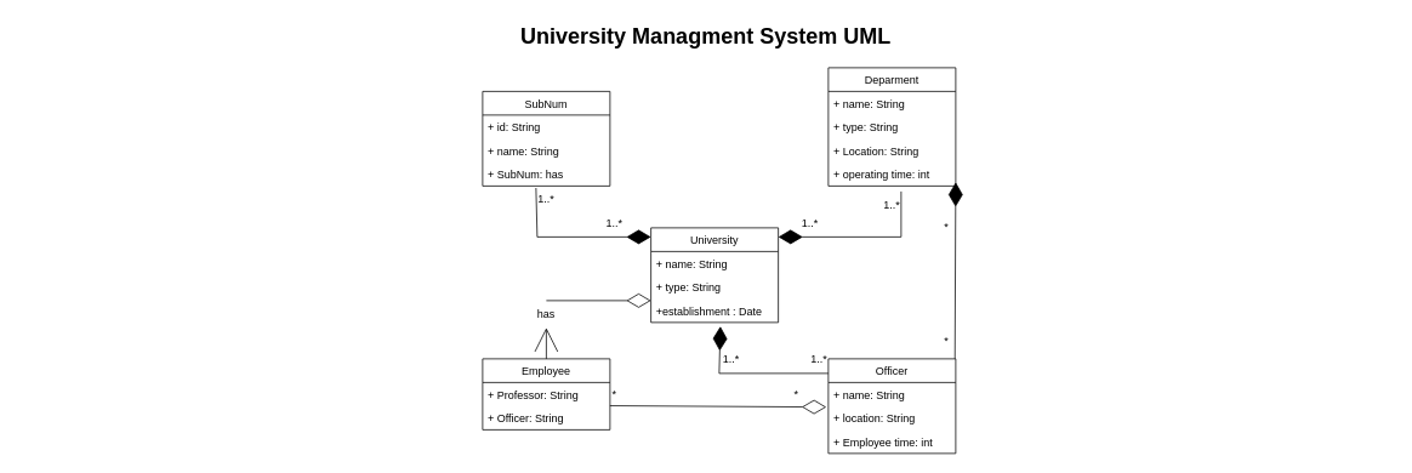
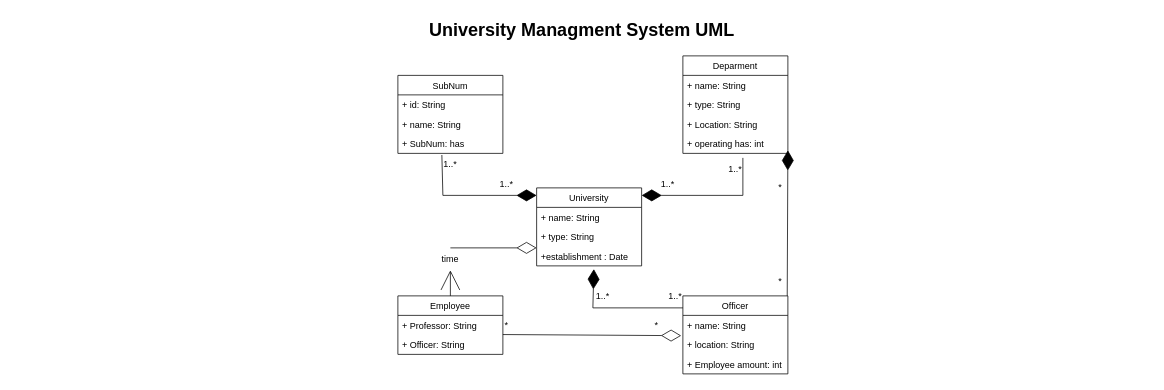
  <mxCell id="0" style=";html=1;" />
  <mxCell id="1" style=";html=1;" parent="0" />
  <mxCell id="2" value="University Managment System UML" style="text;strokeColor=none;fillColor=none;html=1;fontSize=24;fontStyle=1;verticalAlign=middle;align=center;" parent="1" vertex="1"><mxGeometry x="20" y="20" width="1510" height="40" as="geometry" /></mxCell>
  <mxCell id="3" value="University" style="swimlane;fontStyle=0;childLayout=stackLayout;horizontal=1;startSize=26;fillColor=none;horizontalStack=0;resizeParent=1;resizeParentMax=0;resizeLast=0;collapsible=1;marginBottom=0;" vertex="1" parent="1"><mxGeometry x="715" y="250" width="140" height="104" as="geometry"><mxRectangle x="807" y="110" width="90" height="26" as="alternateBounds" /></mxGeometry></mxCell>
  <mxCell id="4" value="+ name: String" style="text;strokeColor=none;fillColor=none;align=left;verticalAlign=top;spacingLeft=4;spacingRight=4;overflow=hidden;rotatable=0;points=[[0,0.5],[1,0.5]];portConstraint=eastwest;" vertex="1" parent="3"><mxGeometry y="26" width="140" height="26" as="geometry" /></mxCell>
  <mxCell id="5" value="+ type: String" style="text;strokeColor=none;fillColor=none;align=left;verticalAlign=top;spacingLeft=4;spacingRight=4;overflow=hidden;rotatable=0;points=[[0,0.5],[1,0.5]];portConstraint=eastwest;" vertex="1" parent="3"><mxGeometry y="52" width="140" height="26" as="geometry" /></mxCell>
  <mxCell id="6" value="+establishment : Date" style="text;strokeColor=none;fillColor=none;align=left;verticalAlign=top;spacingLeft=4;spacingRight=4;overflow=hidden;rotatable=0;points=[[0,0.5],[1,0.5]];portConstraint=eastwest;" vertex="1" parent="3"><mxGeometry y="78" width="140" height="26" as="geometry" /></mxCell>
  <mxCell id="7" value="SubNum" style="swimlane;fontStyle=0;childLayout=stackLayout;horizontal=1;startSize=26;fillColor=none;horizontalStack=0;resizeParent=1;resizeParentMax=0;resizeLast=0;collapsible=1;marginBottom=0;" vertex="1" parent="1"><mxGeometry x="530" y="100" width="140" height="104" as="geometry" /></mxCell>
  <mxCell id="8" value="+ id: String" style="text;strokeColor=none;fillColor=none;align=left;verticalAlign=top;spacingLeft=4;spacingRight=4;overflow=hidden;rotatable=0;points=[[0,0.5],[1,0.5]];portConstraint=eastwest;" vertex="1" parent="7"><mxGeometry y="26" width="140" height="26" as="geometry" /></mxCell>
  <mxCell id="9" value="+ name: String" style="text;strokeColor=none;fillColor=none;align=left;verticalAlign=top;spacingLeft=4;spacingRight=4;overflow=hidden;rotatable=0;points=[[0,0.5],[1,0.5]];portConstraint=eastwest;" vertex="1" parent="7"><mxGeometry y="52" width="140" height="26" as="geometry" /></mxCell>
  <mxCell id="10" value="+ SubNum: has" style="text;strokeColor=none;fillColor=none;align=left;verticalAlign=top;spacingLeft=4;spacingRight=4;overflow=hidden;rotatable=0;points=[[0,0.5],[1,0.5]];portConstraint=eastwest;" vertex="1" parent="7"><mxGeometry y="78" width="140" height="26" as="geometry" /></mxCell>
  <mxCell id="11" value="Officer" style="swimlane;fontStyle=0;childLayout=stackLayout;horizontal=1;startSize=26;fillColor=none;horizontalStack=0;resizeParent=1;resizeParentMax=0;resizeLast=0;collapsible=1;marginBottom=0;" vertex="1" parent="1"><mxGeometry x="910" y="394" width="140" height="104" as="geometry" /></mxCell>
  <mxCell id="12" value="+ name: String" style="text;strokeColor=none;fillColor=none;align=left;verticalAlign=top;spacingLeft=4;spacingRight=4;overflow=hidden;rotatable=0;points=[[0,0.5],[1,0.5]];portConstraint=eastwest;" vertex="1" parent="11"><mxGeometry y="26" width="140" height="26" as="geometry" /></mxCell>
  <mxCell id="13" value="+ location: String" style="text;strokeColor=none;fillColor=none;align=left;verticalAlign=top;spacingLeft=4;spacingRight=4;overflow=hidden;rotatable=0;points=[[0,0.5],[1,0.5]];portConstraint=eastwest;" vertex="1" parent="11"><mxGeometry y="52" width="140" height="26" as="geometry" /></mxCell>
- <mxCell id="14" value="+ Employee time: int" style="text;strokeColor=none;fillColor=none;align=left;verticalAlign=top;spacingLeft=4;spacingRight=4;overflow=hidden;rotatable=0;points=[[0,0.5],[1,0.5]];portConstraint=eastwest;" vertex="1" parent="11"><mxGeometry y="78" width="140" height="26" as="geometry" /></mxCell>
+ <mxCell id="14" value="+ Employee amount: int" style="text;strokeColor=none;fillColor=none;align=left;verticalAlign=top;spacingLeft=4;spacingRight=4;overflow=hidden;rotatable=0;points=[[0,0.5],[1,0.5]];portConstraint=eastwest;" vertex="1" parent="11"><mxGeometry y="78" width="140" height="26" as="geometry" /></mxCell>
  <mxCell id="15" value="Deparment" style="swimlane;fontStyle=0;childLayout=stackLayout;horizontal=1;startSize=26;fillColor=none;horizontalStack=0;resizeParent=1;resizeParentMax=0;resizeLast=0;collapsible=1;marginBottom=0;" vertex="1" parent="1"><mxGeometry x="910" y="74" width="140" height="130" as="geometry" /></mxCell>
  <mxCell id="16" value="+ name: String" style="text;strokeColor=none;fillColor=none;align=left;verticalAlign=top;spacingLeft=4;spacingRight=4;overflow=hidden;rotatable=0;points=[[0,0.5],[1,0.5]];portConstraint=eastwest;" vertex="1" parent="15"><mxGeometry y="26" width="140" height="26" as="geometry" /></mxCell>
  <mxCell id="17" value="+ type: String" style="text;strokeColor=none;fillColor=none;align=left;verticalAlign=top;spacingLeft=4;spacingRight=4;overflow=hidden;rotatable=0;points=[[0,0.5],[1,0.5]];portConstraint=eastwest;" vertex="1" parent="15"><mxGeometry y="52" width="140" height="26" as="geometry" /></mxCell>
  <mxCell id="18" value="+ Location: String" style="text;strokeColor=none;fillColor=none;align=left;verticalAlign=top;spacingLeft=4;spacingRight=4;overflow=hidden;rotatable=0;points=[[0,0.5],[1,0.5]];portConstraint=eastwest;" vertex="1" parent="15"><mxGeometry y="78" width="140" height="26" as="geometry" /></mxCell>
- <mxCell id="19" value="+ operating time: int" style="text;strokeColor=none;fillColor=none;align=left;verticalAlign=top;spacingLeft=4;spacingRight=4;overflow=hidden;rotatable=0;points=[[0,0.5],[1,0.5]];portConstraint=eastwest;" vertex="1" parent="15"><mxGeometry y="104" width="140" height="26" as="geometry" /></mxCell>
+ <mxCell id="19" value="+ operating has: int" style="text;strokeColor=none;fillColor=none;align=left;verticalAlign=top;spacingLeft=4;spacingRight=4;overflow=hidden;rotatable=0;points=[[0,0.5],[1,0.5]];portConstraint=eastwest;" vertex="1" parent="15"><mxGeometry y="104" width="140" height="26" as="geometry" /></mxCell>
  <mxCell id="20" value="Employee" style="swimlane;fontStyle=0;childLayout=stackLayout;horizontal=1;startSize=26;fillColor=none;horizontalStack=0;resizeParent=1;resizeParentMax=0;resizeLast=0;collapsible=1;marginBottom=0;" vertex="1" parent="1"><mxGeometry x="530" y="394" width="140" height="78" as="geometry" /></mxCell>
  <mxCell id="21" value="+ Professor: String" style="text;strokeColor=none;fillColor=none;align=left;verticalAlign=top;spacingLeft=4;spacingRight=4;overflow=hidden;rotatable=0;points=[[0,0.5],[1,0.5]];portConstraint=eastwest;" vertex="1" parent="20"><mxGeometry y="26" width="140" height="26" as="geometry" /></mxCell>
  <mxCell id="22" value="+ Officer: String" style="text;strokeColor=none;fillColor=none;align=left;verticalAlign=top;spacingLeft=4;spacingRight=4;overflow=hidden;rotatable=0;points=[[0,0.5],[1,0.5]];portConstraint=eastwest;" vertex="1" parent="20"><mxGeometry y="52" width="140" height="26" as="geometry" /></mxCell>
  <mxCell id="23" value="" style="endArrow=diamondThin;endFill=1;endSize=24;html=1;rounded=0;exitX=0.419;exitY=1.084;exitDx=0;exitDy=0;exitPerimeter=0;" edge="1" parent="1" source="10"><mxGeometry width="160" relative="1" as="geometry"><mxPoint x="555" y="260" as="sourcePoint" /><mxPoint x="715" y="260" as="targetPoint" /><Array as="points"><mxPoint x="590" y="260" /></Array></mxGeometry></mxCell>
  <mxCell id="24" value="" style="endArrow=diamondThin;endFill=1;endSize=24;html=1;rounded=0;exitX=1;exitY=0;exitDx=0;exitDy=0;" edge="1" parent="1" source="32"><mxGeometry width="160" relative="1" as="geometry"><mxPoint x="990" y="200" as="sourcePoint" /><mxPoint x="855" y="260" as="targetPoint" /><Array as="points"><mxPoint x="990" y="260" /></Array></mxGeometry></mxCell>
  <mxCell id="25" value="" style="endArrow=diamondThin;endFill=1;endSize=24;html=1;rounded=0;entryX=0.545;entryY=1.167;entryDx=0;entryDy=0;entryPerimeter=0;" edge="1" parent="1" target="6"><mxGeometry width="160" relative="1" as="geometry"><mxPoint x="910" y="410" as="sourcePoint" /><mxPoint x="750" y="410" as="targetPoint" /><Array as="points"><mxPoint x="790" y="410" /></Array></mxGeometry></mxCell>
  <mxCell id="26" value="" style="endArrow=diamondThin;endFill=1;endSize=24;html=1;rounded=0;" edge="1" parent="1"><mxGeometry width="160" relative="1" as="geometry"><mxPoint x="1049.13" y="394" as="sourcePoint" /><mxPoint x="1050" y="200" as="targetPoint" /></mxGeometry></mxCell>
  <mxCell id="27" value="" style="endArrow=diamondThin;endFill=0;endSize=24;html=1;rounded=0;exitX=0.5;exitY=0;exitDx=0;exitDy=0;startArrow=none;" edge="1" parent="1" source="35"><mxGeometry width="160" relative="1" as="geometry"><mxPoint x="555" y="330" as="sourcePoint" /><mxPoint x="715" y="330" as="targetPoint" /><Array as="points"><mxPoint x="600" y="330" /></Array></mxGeometry></mxCell>
  <mxCell id="28" value="" style="endArrow=diamondThin;endFill=0;endSize=24;html=1;rounded=0;entryX=-0.016;entryY=1.04;entryDx=0;entryDy=0;entryPerimeter=0;" edge="1" parent="1" target="12"><mxGeometry width="160" relative="1" as="geometry"><mxPoint x="670" y="445.57" as="sourcePoint" /><mxPoint x="830" y="445.57" as="targetPoint" /></mxGeometry></mxCell>
  <mxCell id="29" value="1..*" style="text;html=1;strokeColor=none;fillColor=none;align=center;verticalAlign=middle;whiteSpace=wrap;rounded=0;" vertex="1" parent="1"><mxGeometry x="660" y="230" width="30" height="30" as="geometry" /></mxCell>
  <mxCell id="30" value="1..*" style="text;html=1;strokeColor=none;fillColor=none;align=center;verticalAlign=middle;whiteSpace=wrap;rounded=0;" vertex="1" parent="1"><mxGeometry x="590" y="204" width="20" height="30" as="geometry" /></mxCell>
  <mxCell id="31" value="1..*" style="text;html=1;strokeColor=none;fillColor=none;align=center;verticalAlign=middle;whiteSpace=wrap;rounded=0;" vertex="1" parent="1"><mxGeometry x="880" y="230" width="20" height="30" as="geometry" /></mxCell>
  <mxCell id="32" value="1..*" style="text;html=1;strokeColor=none;fillColor=none;align=center;verticalAlign=middle;whiteSpace=wrap;rounded=0;" vertex="1" parent="1"><mxGeometry x="970" y="210" width="20" height="30" as="geometry" /></mxCell>
  <mxCell id="33" value="1..*" style="text;html=1;strokeColor=none;fillColor=none;align=center;verticalAlign=middle;whiteSpace=wrap;rounded=0;" vertex="1" parent="1"><mxGeometry x="890" y="380" width="20" height="30" as="geometry" /></mxCell>
  <mxCell id="34" value="1..*" style="text;html=1;strokeColor=none;fillColor=none;align=center;verticalAlign=middle;whiteSpace=wrap;rounded=0;" vertex="1" parent="1"><mxGeometry x="787" y="380" width="33" height="30" as="geometry" /></mxCell>
- <mxCell id="35" value="has" style="text;html=1;strokeColor=none;fillColor=none;align=center;verticalAlign=middle;whiteSpace=wrap;rounded=0;" vertex="1" parent="1"><mxGeometry x="570" y="330" width="60" height="30" as="geometry" /></mxCell>
+ <mxCell id="35" value="time" style="text;html=1;strokeColor=none;fillColor=none;align=center;verticalAlign=middle;whiteSpace=wrap;rounded=0;" vertex="1" parent="1"><mxGeometry x="570" y="330" width="60" height="30" as="geometry" /></mxCell>
  <mxCell id="36" value="" style="endArrow=open;endFill=0;endSize=24;html=1;rounded=0;exitX=0.5;exitY=0;exitDx=0;exitDy=0;" edge="1" parent="1" source="20" target="35"><mxGeometry width="160" relative="1" as="geometry"><mxPoint x="600" y="394" as="sourcePoint" /><mxPoint x="715" y="330" as="targetPoint" /><Array as="points" /></mxGeometry></mxCell>
  <mxCell id="37" value="*" style="text;html=1;strokeColor=none;fillColor=none;align=center;verticalAlign=middle;whiteSpace=wrap;rounded=0;" vertex="1" parent="1"><mxGeometry x="670" y="418" width="10" height="30" as="geometry" /></mxCell>
  <mxCell id="38" value="*" style="text;html=1;strokeColor=none;fillColor=none;align=center;verticalAlign=middle;whiteSpace=wrap;rounded=0;" vertex="1" parent="1"><mxGeometry x="870" y="418" width="10" height="30" as="geometry" /></mxCell>
  <mxCell id="39" value="*" style="text;html=1;strokeColor=none;fillColor=none;align=center;verticalAlign=middle;whiteSpace=wrap;rounded=0;" vertex="1" parent="1"><mxGeometry x="1030" y="234" width="20" height="30" as="geometry" /></mxCell>
  <mxCell id="40" value="*" style="text;html=1;strokeColor=none;fillColor=none;align=center;verticalAlign=middle;whiteSpace=wrap;rounded=0;" vertex="1" parent="1"><mxGeometry x="1030" y="360" width="20" height="30" as="geometry" /></mxCell>
